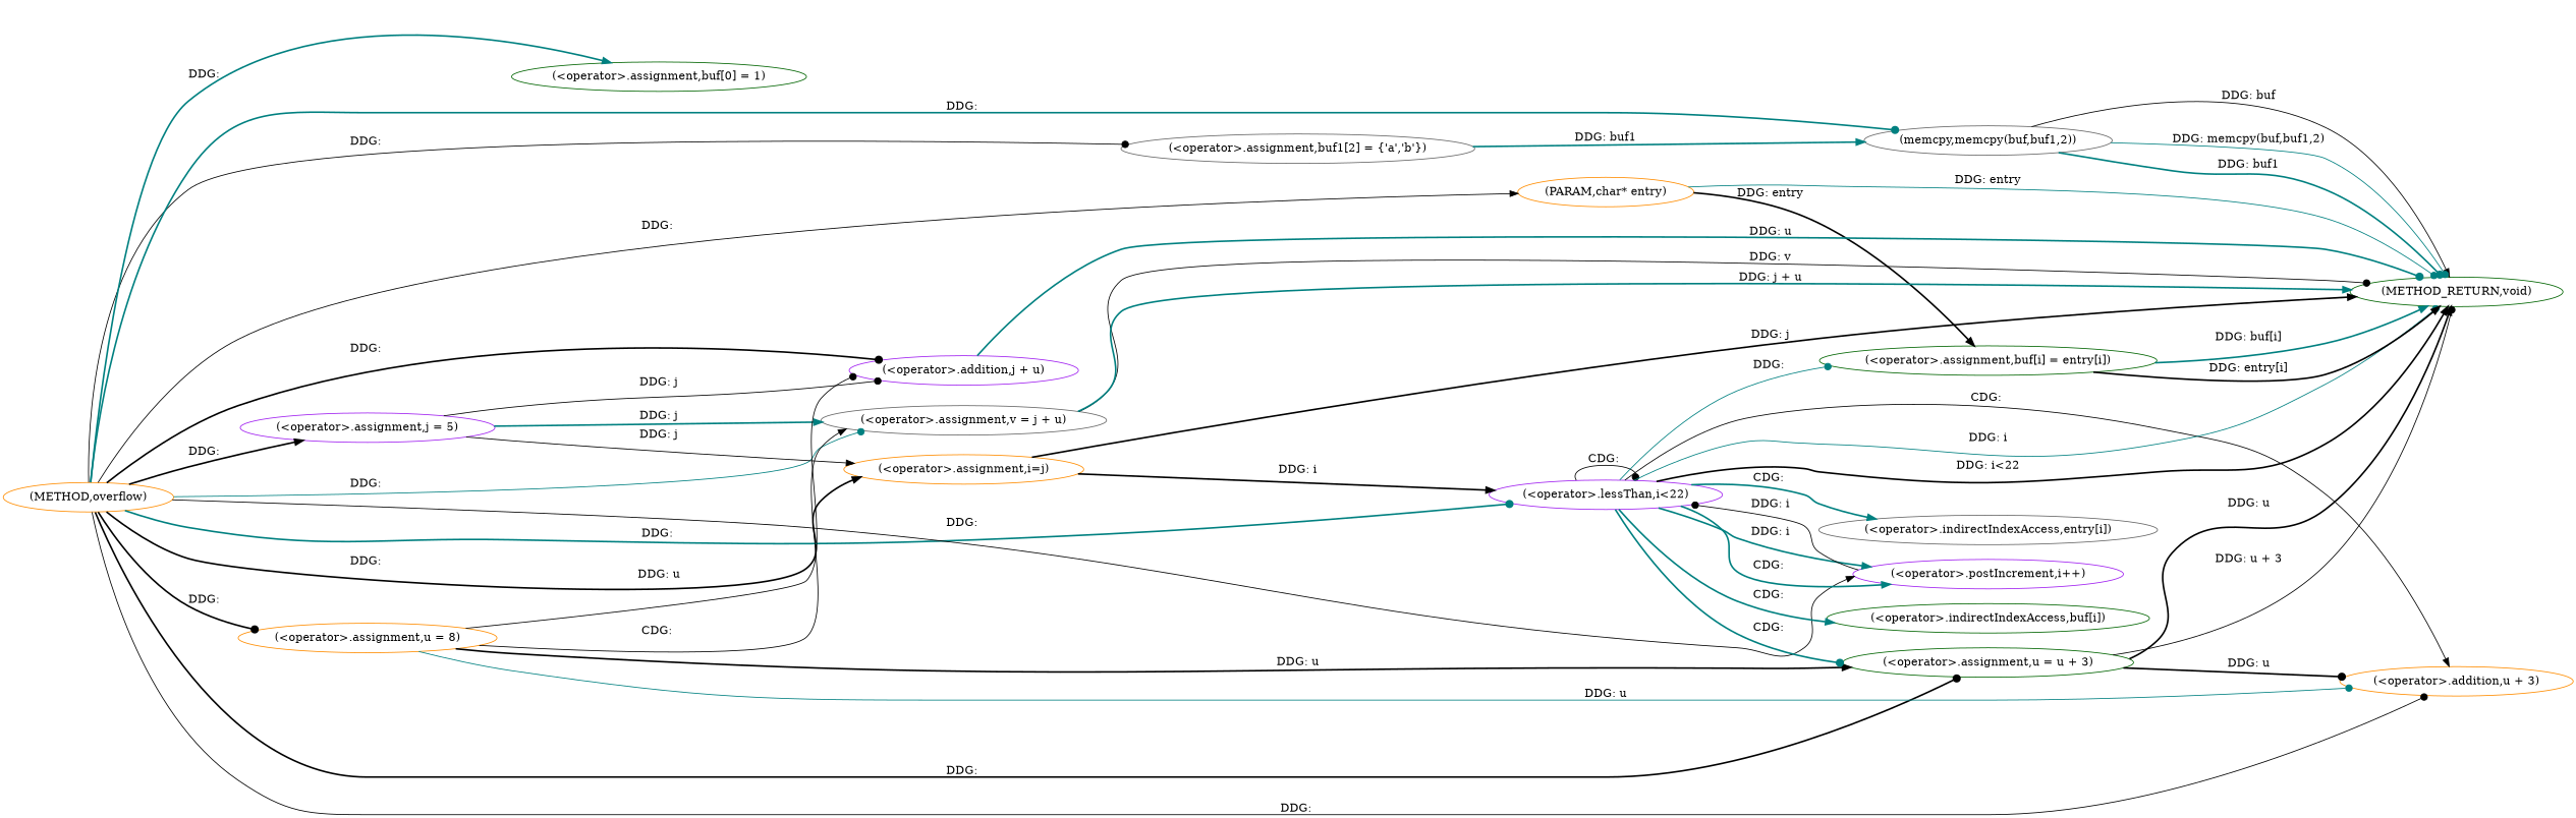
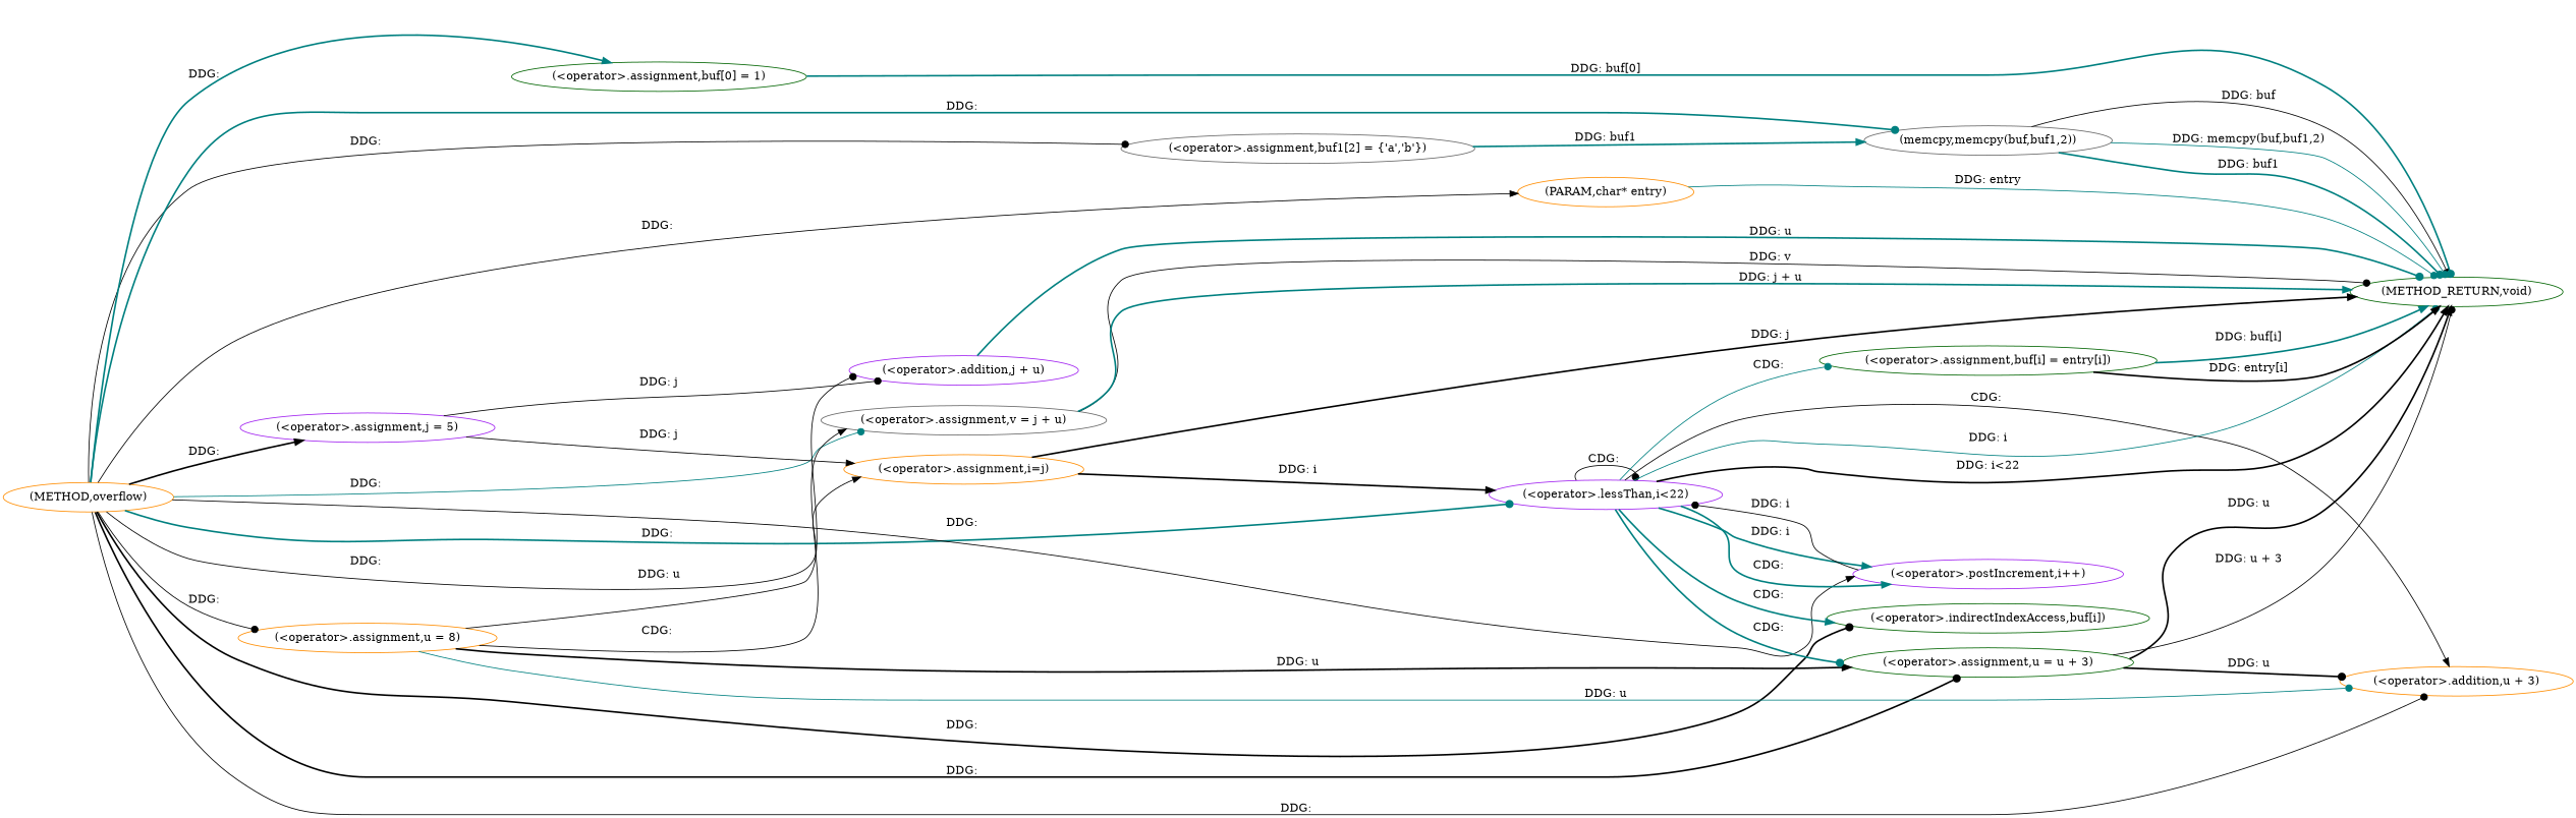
  digraph {
    rankdir=LR
    node [color=darkorange]
    edge [arrowhead=normal color=black style=bold]
    n1 [label="(METHOD,overflow)"]
    n2 [label="(PARAM,char* entry)"]
    n3 [color=gray40 label="(<operator>.assignment,buf1[2] = {'a','b'})"]
    n4 [color=gray40 label="(memcpy,memcpy(buf,buf1,2))"]
    n5 [color=purple label="(<operator>.assignment,j = 5)"]
    n6 [label="(<operator>.assignment,u = 8)"]
    n7 [color=gray40 label="(<operator>.assignment,v = j + u)"]
    n8 [color=purple label="(<operator>.addition,j + u)"]
    n9 [color=darkgreen label="(<operator>.assignment,buf[0] = 1)"]
    n10 [label="(<operator>.assignment,i=j)"]
    n11 [color=purple label="(<operator>.lessThan,i<22)"]
    n12 [color=purple label="(<operator>.postIncrement,i++)"]
    n13 [color=darkgreen label="(<operator>.assignment,u = u + 3)"]
    n14 [label="(<operator>.addition,u + 3)"]
    n15 [color=darkgreen label="(METHOD_RETURN,void)"]
    n16 [color=darkgreen label="(<operator>.assignment,buf[i] = entry[i])"]
    n17 [color=darkgreen label="(<operator>.indirectIndexAccess,buf[i])"]
-   n18 [color=gray40 label="(<operator>.indirectIndexAccess,entry[i])"]
    n1 -> n2 [label="DDG: " style=solid]
    n1 -> n3 [arrowhead=dot label="DDG: " style=solid]
    n1 -> n4 [arrowhead=dot color=teal label="DDG: "]
    n1 -> n5 [label="DDG: "]
-   n1 -> n6 [arrowhead=dot label="DDG: "]
+   n1 -> n6 [arrowhead=dot label="DDG: " style=solid]
    n1 -> n7 [arrowhead=dot color=teal label="DDG: " style=solid]
-   n1 -> n8 [arrowhead=dot label="DDG: "]
+   n1 -> n17 [arrowhead=dot label="DDG: "]
    n1 -> n9 [color=teal label="DDG: "]
-   n1 -> n10 [label="DDG: "]
+   n1 -> n10 [label="DDG: " style=solid]
    n1 -> n11 [arrowhead=dot color=teal label="DDG: "]
    n1 -> n12 [label="DDG: " style=solid]
    n1 -> n13 [arrowhead=dot label="DDG: "]
    n1 -> n14 [arrowhead=dot label="DDG: " style=solid]
    n2 -> n15 [arrowhead=dot color=teal label="DDG: entry" style=solid]
-   n2 -> n16 [label="DDG: entry"]
    n3 -> n4 [color=teal label="DDG: buf1"]
    n4 -> n15 [arrowhead=dot color=teal label="DDG: buf1"]
    n4 -> n15 [label="DDG: buf" style=solid]
    n4 -> n15 [arrowhead=dot color=teal label="DDG: memcpy(buf,buf1,2)" style=solid]
-   n5 -> n7 [color=teal label="DDG: j"]
    n5 -> n8 [arrowhead=dot label="DDG: j" style=solid]
    n5 -> n10 [label="DDG: j" style=solid]
    n6 -> n7 [label="CDG: " style=solid]
    n6 -> n8 [arrowhead=dot label="DDG: u" style=solid]
    n6 -> n13 [label="DDG: u"]
    n6 -> n14 [arrowhead=dot color=teal label="DDG: u" style=solid]
    n7 -> n15 [arrowhead=dot label="DDG: v" style=solid]
    n7 -> n15 [color=teal label="DDG: j + u"]
    n8 -> n15 [arrowhead=dot color=teal label="DDG: u"]
+   n9 -> n15 [arrowhead=dot color=teal label="DDG: buf[0]"]
    n10 -> n11 [label="DDG: i"]
    n10 -> n15 [label="DDG: j"]
    n11 -> n11 [arrowhead=dot label="CDG: " style=solid]
    n11 -> n12 [color=teal label="DDG: i"]
    n11 -> n12 [color=teal label="CDG: "]
    n11 -> n13 [arrowhead=dot color=teal label="CDG: "]
    n11 -> n14 [label="CDG: " style=solid]
    n11 -> n15 [arrowhead=dot color=teal label="DDG: i" style=solid]
    n11 -> n15 [label="DDG: i<22"]
-   n11 -> n16 [arrowhead=dot color=teal label="DDG: " style=solid]
+   n11 -> n16 [arrowhead=dot color=teal label="CDG: " style=solid]
    n11 -> n17 [color=teal label="CDG: "]
-   n11 -> n18 [color=teal label="CDG: "]
    n12 -> n11 [arrowhead=dot label="DDG: i" style=solid]
    n13 -> n14 [arrowhead=dot label="DDG: u"]
    n13 -> n15 [arrowhead=dot label="DDG: u + 3" style=solid]
    n13 -> n15 [label="DDG: u"]
    n16 -> n15 [label="DDG: entry[i]"]
    n16 -> n15 [color=teal label="DDG: buf[i]"]
  }
